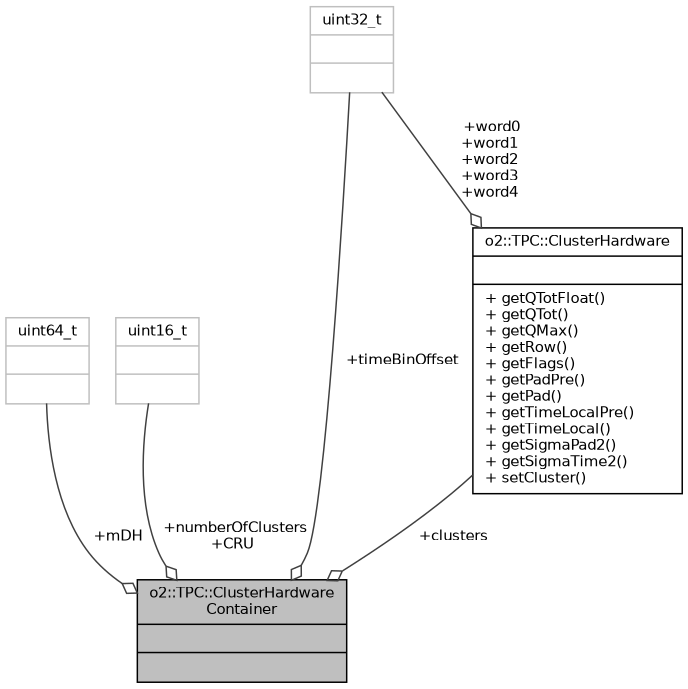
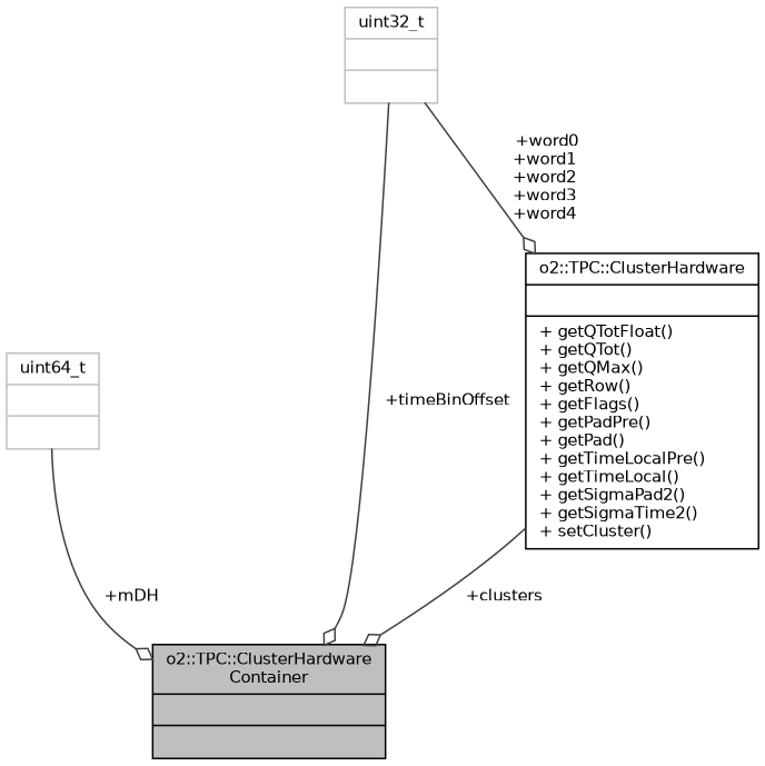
  digraph {
    node [color=grey75 fontname=Helvetica fontsize=10 shape=record]
    edge [arrowhead=odiamond color=grey25 fontname=Helvetica fontsize=10 labelfontname=Helvetica labelfontsize=10 style=solid]
    n1 [color=black fillcolor=grey75 fontcolor=black height=0.2 label="{o2::TPC::ClusterHardware\lContainer\n||}" style=filled width=0.4]
    n2 [height=0.2 label="{uint64_t\n||}" width=0.4]
-   n3 [height=0.2 label="{uint16_t\n||}" width=0.4]
    n4 [height=0.2 label="{uint32_t\n||}" width=0.4]
    n5 [color=black height=0.2 label="{o2::TPC::ClusterHardware\n||+ getQTotFloat()\l+ getQTot()\l+ getQMax()\l+ getRow()\l+ getFlags()\l+ getPadPre()\l+ getPad()\l+ getTimeLocalPre()\l+ getTimeLocal()\l+ getSigmaPad2()\l+ getSigmaTime2()\l+ setCluster()\l}" width=0.4]
    n2 -> n1 [label=" +mDH"]
-   n3 -> n1 [label=" +numberOfClusters\n+CRU"]
    n4 -> n1 [label=" +timeBinOffset"]
    n4 -> n5 [label=" +word0\n+word1\n+word2\n+word3\n+word4"]
    n5 -> n1 [label=" +clusters"]
  }
